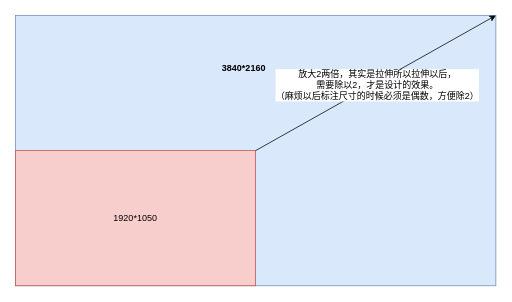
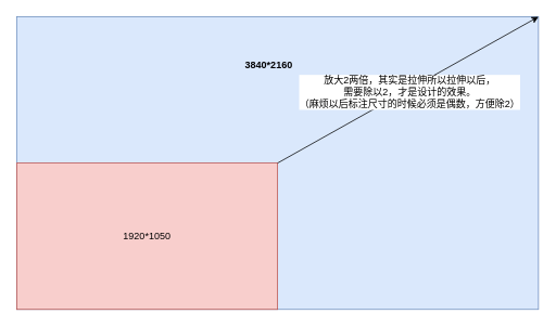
  <mxCell id="0" />
  <mxCell id="1" parent="0" />
  <mxCell id="2" value="" style="whiteSpace=wrap;html=1;fillOpacity=100;imageWidth=640;imageHeight=360;fillColor=#dae8fc;strokeColor=#6c8ebf;" vertex="1" parent="1"><mxGeometry x="20" y="20" width="640" height="360" as="geometry" /></mxCell>
  <mxCell id="3" value="1920*1050" style="rounded=0;whiteSpace=wrap;html=1;strokeColor=#b85450;fontFamily=Helvetica;fontSize=12;fillColor=#f8cecc;" vertex="1" parent="1"><mxGeometry x="20" y="200" width="320" height="180" as="geometry" /></mxCell>
- <mxCell id="4" value="3840*2160" style="text;strokeColor=none;fillColor=none;html=1;fontSize=12;fontStyle=1;verticalAlign=middle;align=center;fontFamily=Helvetica;fontColor=default;" vertex="1" parent="1"><mxGeometry x="274" y="70" width="100" height="40" as="geometry" /></mxCell>
+ <mxCell id="4" value="3840*2160" style="text;strokeColor=none;fillColor=none;html=1;fontSize=12;fontStyle=1;verticalAlign=middle;align=center;fontFamily=Helvetica;fontColor=default;" vertex="1" parent="1"><mxGeometry x="279" y="60" width="100" height="40" as="geometry" /></mxCell>
  <mxCell id="5" value="" style="endArrow=classic;html=1;rounded=0;fontFamily=Helvetica;fontSize=12;fontColor=default;entryX=1;entryY=0;entryDx=0;entryDy=0;" edge="1" parent="1" source="3" target="2"><mxGeometry width="50" height="50" relative="1" as="geometry"><mxPoint x="320" y="260" as="sourcePoint" /><mxPoint x="370" y="210" as="targetPoint" /></mxGeometry></mxCell>
  <mxCell id="6" value="放大2两倍，其实是拉伸所以拉伸以后，&lt;br&gt;需要除以2，才是设计的效果。&lt;br&gt;（麻烦以后标注尺寸的时候必须是偶数，方便除2）" style="edgeLabel;html=1;align=center;verticalAlign=middle;resizable=0;points=[];fontSize=12;fontFamily=Helvetica;fontColor=default;" vertex="1" connectable="0" parent="5"><mxGeometry x="0.0" y="-3" relative="1" as="geometry"><mxPoint as="offset" /></mxGeometry></mxCell>
